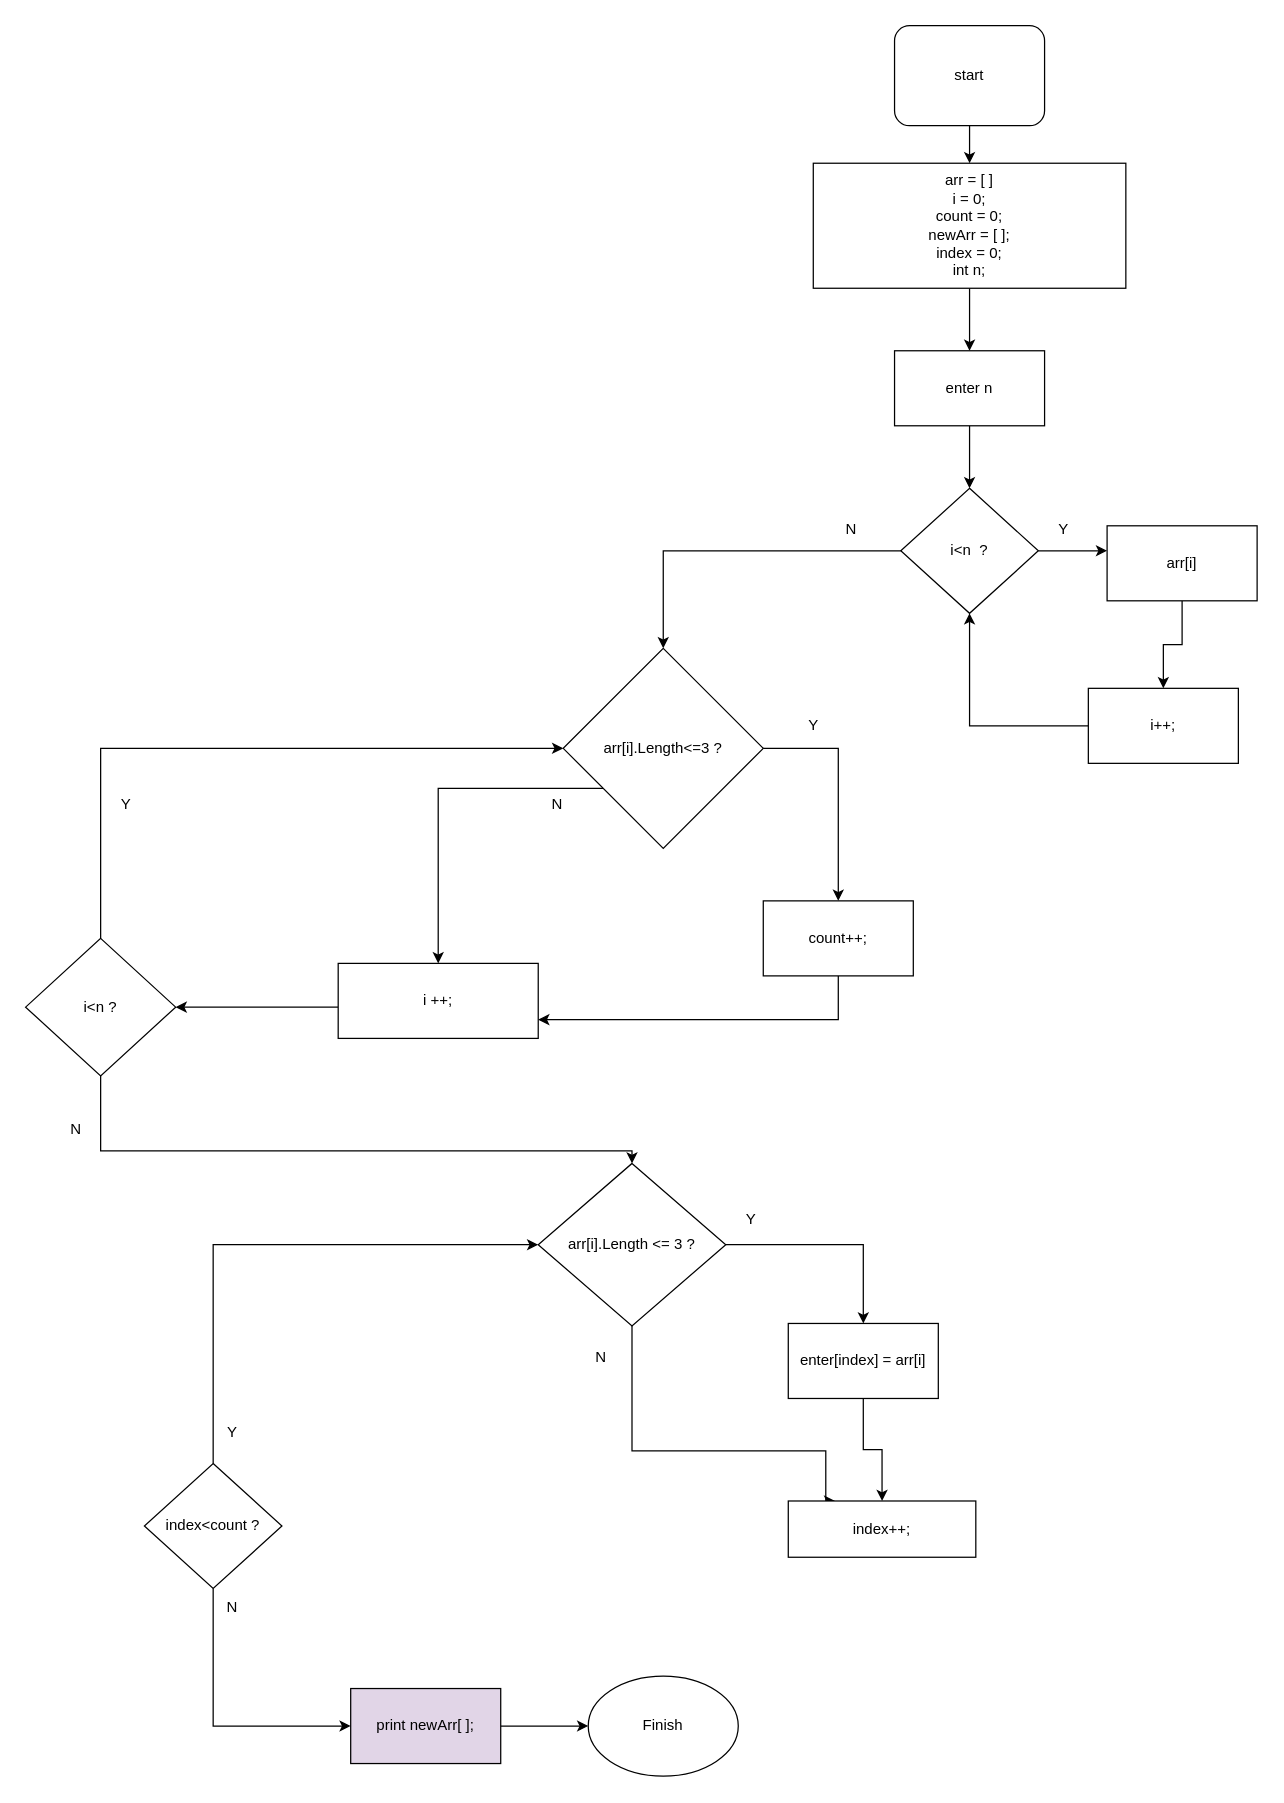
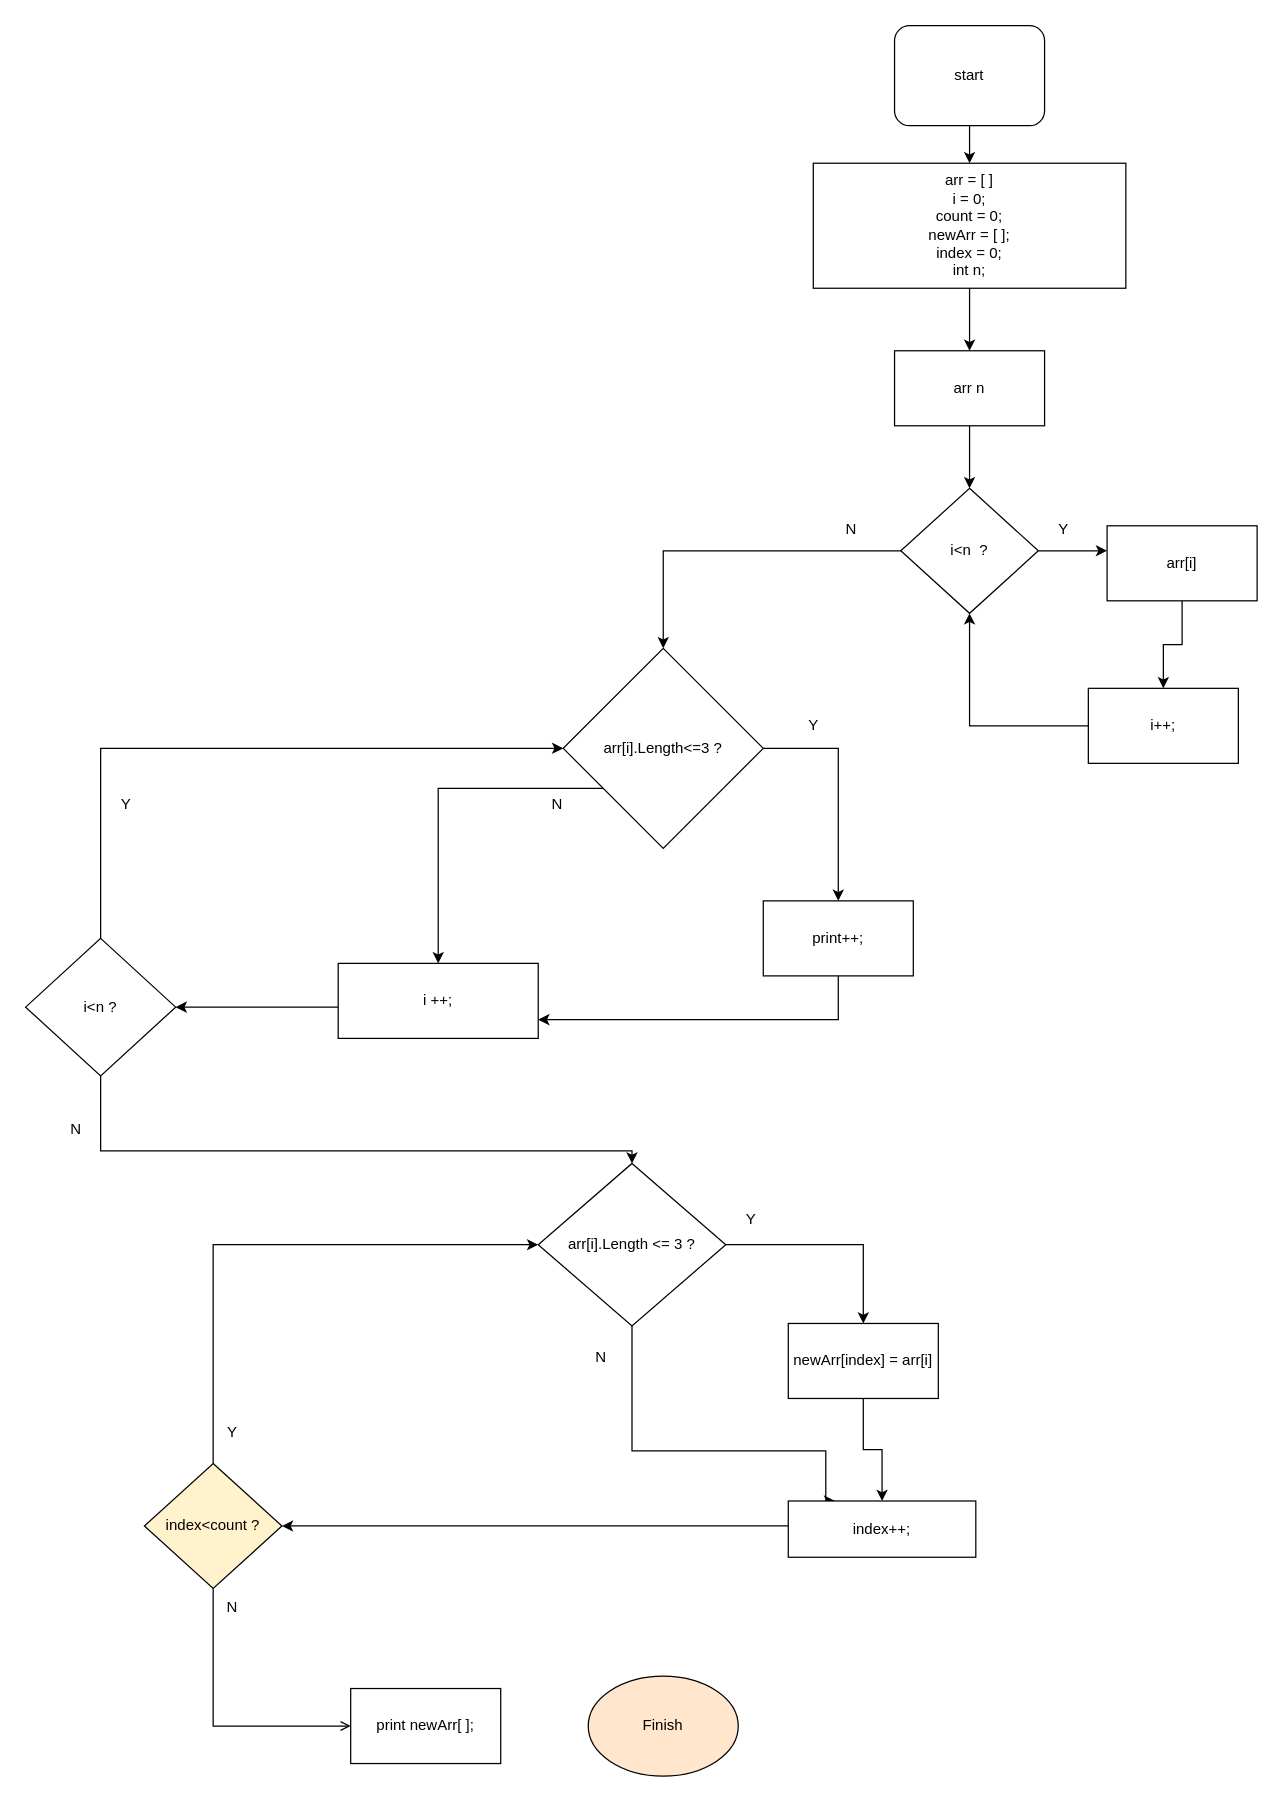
  <mxCell id="0" />
  <mxCell id="1" parent="0" />
  <mxCell id="2" style="edgeStyle=orthogonalEdgeStyle;rounded=0;orthogonalLoop=1;jettySize=auto;html=1;" edge="1" parent="1" source="3" target="5"><mxGeometry relative="1" as="geometry" /></mxCell>
  <mxCell id="3" value="start" style="whiteSpace=wrap;html=1;rounded=1;" vertex="1" parent="1"><mxGeometry x="715" y="20" width="120" height="80" as="geometry" /></mxCell>
  <mxCell id="4" style="edgeStyle=orthogonalEdgeStyle;rounded=0;orthogonalLoop=1;jettySize=auto;html=1;" edge="1" parent="1" source="5" target="24"><mxGeometry relative="1" as="geometry" /></mxCell>
  <mxCell id="5" value="arr = [ ]&lt;br&gt;i = 0;&lt;br&gt;count = 0;&lt;br&gt;newArr = [ ];&lt;br&gt;index = 0;&lt;br&gt;int n;" style="rounded=0;whiteSpace=wrap;html=1;" vertex="1" parent="1"><mxGeometry x="650" y="130" width="250" height="100" as="geometry" /></mxCell>
  <mxCell id="6" style="edgeStyle=orthogonalEdgeStyle;rounded=0;orthogonalLoop=1;jettySize=auto;html=1;" edge="1" parent="1" source="8" target="15"><mxGeometry relative="1" as="geometry"><Array as="points"><mxPoint x="670" y="598" /></Array></mxGeometry></mxCell>
  <mxCell id="7" style="edgeStyle=orthogonalEdgeStyle;rounded=0;orthogonalLoop=1;jettySize=auto;html=1;entryX=0.5;entryY=0;entryDx=0;entryDy=0;" edge="1" parent="1" source="8" target="13"><mxGeometry relative="1" as="geometry"><Array as="points"><mxPoint x="350" y="630" /></Array></mxGeometry></mxCell>
  <mxCell id="8" value="arr[i].Length&amp;lt;=3 ?" style="rhombus;whiteSpace=wrap;html=1;" vertex="1" parent="1"><mxGeometry x="450" y="518" width="160" height="160" as="geometry" /></mxCell>
  <mxCell id="9" style="edgeStyle=orthogonalEdgeStyle;rounded=0;orthogonalLoop=1;jettySize=auto;html=1;entryX=0.5;entryY=0;entryDx=0;entryDy=0;" edge="1" parent="1" source="11" target="17"><mxGeometry relative="1" as="geometry" /></mxCell>
  <mxCell id="10" style="edgeStyle=orthogonalEdgeStyle;rounded=0;orthogonalLoop=1;jettySize=auto;html=1;entryX=0.25;entryY=0;entryDx=0;entryDy=0;" edge="1" parent="1" source="11" target="19"><mxGeometry relative="1" as="geometry"><mxPoint x="660" y="1170" as="targetPoint" /><Array as="points"><mxPoint x="505" y="1160" /><mxPoint x="660" y="1160" /></Array></mxGeometry></mxCell>
  <mxCell id="11" value="arr[i].Length &amp;lt;= 3 ?" style="rhombus;whiteSpace=wrap;html=1;" vertex="1" parent="1"><mxGeometry x="430" y="930" width="150" height="130" as="geometry" /></mxCell>
  <mxCell id="12" style="edgeStyle=orthogonalEdgeStyle;rounded=0;orthogonalLoop=1;jettySize=auto;html=1;entryX=1;entryY=0.5;entryDx=0;entryDy=0;" edge="1" parent="1" source="13" target="34"><mxGeometry relative="1" as="geometry"><Array as="points"><mxPoint x="240" y="805" /><mxPoint x="240" y="805" /></Array></mxGeometry></mxCell>
  <mxCell id="13" value="i ++;" style="rounded=0;whiteSpace=wrap;html=1;" vertex="1" parent="1"><mxGeometry x="270" y="770" width="160" height="60" as="geometry" /></mxCell>
  <mxCell id="14" style="edgeStyle=orthogonalEdgeStyle;rounded=0;orthogonalLoop=1;jettySize=auto;html=1;" edge="1" parent="1" source="15" target="13"><mxGeometry relative="1" as="geometry"><Array as="points"><mxPoint x="670" y="815" /></Array></mxGeometry></mxCell>
- <mxCell id="15" value="count++;" style="rounded=0;whiteSpace=wrap;html=1;" vertex="1" parent="1"><mxGeometry x="610" y="720" width="120" height="60" as="geometry" /></mxCell>
+ <mxCell id="15" value="print++;" style="rounded=0;whiteSpace=wrap;html=1;" vertex="1" parent="1"><mxGeometry x="610" y="720" width="120" height="60" as="geometry" /></mxCell>
  <mxCell id="16" style="edgeStyle=orthogonalEdgeStyle;rounded=0;orthogonalLoop=1;jettySize=auto;html=1;" edge="1" parent="1" source="17" target="19"><mxGeometry relative="1" as="geometry" /></mxCell>
- <mxCell id="17" value="enter[index] = arr[i]" style="rounded=0;whiteSpace=wrap;html=1;" vertex="1" parent="1"><mxGeometry x="630" y="1058" width="120" height="60" as="geometry" /></mxCell>
+ <mxCell id="17" value="newArr[index] = arr[i]" style="rounded=0;whiteSpace=wrap;html=1;" vertex="1" parent="1"><mxGeometry x="630" y="1058" width="120" height="60" as="geometry" /></mxCell>
+ <mxCell id="18" style="edgeStyle=orthogonalEdgeStyle;rounded=0;orthogonalLoop=1;jettySize=auto;html=1;entryX=1;entryY=0.5;entryDx=0;entryDy=0;" edge="1" parent="1" source="19" target="41"><mxGeometry relative="1" as="geometry"><mxPoint x="260" y="1180" as="targetPoint" /><Array as="points"><mxPoint x="290" y="1220" /><mxPoint x="290" y="1220" /></Array></mxGeometry></mxCell>
  <mxCell id="19" value="index++;" style="rounded=0;whiteSpace=wrap;html=1;" vertex="1" parent="1"><mxGeometry x="630" y="1200" width="150" height="45" as="geometry" /></mxCell>
- <mxCell id="20" style="edgeStyle=orthogonalEdgeStyle;rounded=0;orthogonalLoop=1;jettySize=auto;html=1;" edge="1" parent="1" source="21" target="22"><mxGeometry relative="1" as="geometry" /></mxCell>
- <mxCell id="21" value="print newArr[ ];" style="rounded=0;whiteSpace=wrap;html=1;fillColor=#e1d5e7;" vertex="1" parent="1"><mxGeometry x="280" y="1350" width="120" height="60" as="geometry" /></mxCell>
- <mxCell id="22" value="Finish" style="ellipse;whiteSpace=wrap;html=1;" vertex="1" parent="1"><mxGeometry x="470" y="1340" width="120" height="80" as="geometry" /></mxCell>
+ <mxCell id="21" value="print newArr[ ];" style="rounded=0;whiteSpace=wrap;html=1;" vertex="1" parent="1"><mxGeometry x="280" y="1350" width="120" height="60" as="geometry" /></mxCell>
+ <mxCell id="22" value="Finish" style="ellipse;whiteSpace=wrap;html=1;fillColor=#ffe6cc;" vertex="1" parent="1"><mxGeometry x="470" y="1340" width="120" height="80" as="geometry" /></mxCell>
  <mxCell id="23" style="edgeStyle=orthogonalEdgeStyle;rounded=0;orthogonalLoop=1;jettySize=auto;html=1;" edge="1" parent="1" source="24" target="27"><mxGeometry relative="1" as="geometry" /></mxCell>
- <mxCell id="24" value="enter n" style="rounded=0;whiteSpace=wrap;html=1;" vertex="1" parent="1"><mxGeometry x="715" y="280" width="120" height="60" as="geometry" /></mxCell>
+ <mxCell id="24" value="arr n" style="rounded=0;whiteSpace=wrap;html=1;" vertex="1" parent="1"><mxGeometry x="715" y="280" width="120" height="60" as="geometry" /></mxCell>
  <mxCell id="25" style="edgeStyle=orthogonalEdgeStyle;rounded=0;orthogonalLoop=1;jettySize=auto;html=1;" edge="1" parent="1" source="27" target="29"><mxGeometry relative="1" as="geometry"><Array as="points"><mxPoint x="860" y="440" /><mxPoint x="860" y="440" /></Array></mxGeometry></mxCell>
  <mxCell id="26" style="edgeStyle=orthogonalEdgeStyle;rounded=0;orthogonalLoop=1;jettySize=auto;html=1;entryX=0.5;entryY=0;entryDx=0;entryDy=0;" edge="1" parent="1" source="27" target="8"><mxGeometry relative="1" as="geometry"><Array as="points"><mxPoint y="440" x="530" /></Array></mxGeometry></mxCell>
  <mxCell id="27" value="i&amp;lt;n&amp;nbsp; ?" style="rhombus;whiteSpace=wrap;html=1;" vertex="1" parent="1"><mxGeometry x="720" y="390" width="110" height="100" as="geometry" /></mxCell>
  <mxCell id="28" style="edgeStyle=orthogonalEdgeStyle;rounded=0;orthogonalLoop=1;jettySize=auto;html=1;" edge="1" parent="1" source="29" target="31"><mxGeometry relative="1" as="geometry" /></mxCell>
  <mxCell id="29" value="arr[i]" style="rounded=0;whiteSpace=wrap;html=1;" vertex="1" parent="1"><mxGeometry x="885" y="420" width="120" height="60" as="geometry" /></mxCell>
  <mxCell id="30" style="edgeStyle=orthogonalEdgeStyle;rounded=0;orthogonalLoop=1;jettySize=auto;html=1;entryX=0.5;entryY=1;entryDx=0;entryDy=0;" edge="1" parent="1" source="31" target="27"><mxGeometry relative="1" as="geometry" /></mxCell>
  <mxCell id="31" value="i++;" style="rounded=0;whiteSpace=wrap;html=1;" vertex="1" parent="1"><mxGeometry x="870" y="550" width="120" height="60" as="geometry" /></mxCell>
  <mxCell id="32" style="edgeStyle=orthogonalEdgeStyle;rounded=0;orthogonalLoop=1;jettySize=auto;html=1;entryX=0;entryY=0.5;entryDx=0;entryDy=0;" edge="1" parent="1" source="34" target="8"><mxGeometry relative="1" as="geometry"><Array as="points"><mxPoint x="80" y="598" /></Array></mxGeometry></mxCell>
  <mxCell id="33" style="edgeStyle=orthogonalEdgeStyle;rounded=0;orthogonalLoop=1;jettySize=auto;html=1;entryX=0.5;entryY=0;entryDx=0;entryDy=0;" edge="1" parent="1" source="34" target="11"><mxGeometry relative="1" as="geometry"><mxPoint x="410" y="950" as="targetPoint" /><Array as="points"><mxPoint x="80" y="920" /><mxPoint x="505" y="920" /></Array></mxGeometry></mxCell>
  <mxCell id="34" value="i&amp;lt;n ?" style="rhombus;whiteSpace=wrap;html=1;" vertex="1" parent="1"><mxGeometry x="20" y="750" width="120" height="110" as="geometry" /></mxCell>
  <mxCell id="35" value="Y" style="text;html=1;align=center;verticalAlign=middle;resizable=0;points=[];autosize=1;strokeColor=none;fillColor=none;" vertex="1" parent="1"><mxGeometry x="85" y="628" width="30" height="30" as="geometry" /></mxCell>
  <mxCell id="36" value="Y" style="text;html=1;align=center;verticalAlign=middle;resizable=0;points=[];autosize=1;strokeColor=none;fillColor=none;" vertex="1" parent="1"><mxGeometry x="635" y="565" width="30" height="30" as="geometry" /></mxCell>
  <mxCell id="37" value="Y" style="text;html=1;align=center;verticalAlign=middle;resizable=0;points=[];autosize=1;strokeColor=none;fillColor=none;" vertex="1" parent="1"><mxGeometry x="835" y="408" width="30" height="30" as="geometry" /></mxCell>
  <mxCell id="38" value="N" style="text;html=1;align=center;verticalAlign=middle;resizable=0;points=[];autosize=1;strokeColor=none;fillColor=none;" vertex="1" parent="1"><mxGeometry x="45" y="888" width="30" height="30" as="geometry" /></mxCell>
- <mxCell id="39" style="edgeStyle=orthogonalEdgeStyle;rounded=0;orthogonalLoop=1;jettySize=auto;html=1;entryX=0;entryY=0.5;entryDx=0;entryDy=0;" edge="1" parent="1" source="41" target="21"><mxGeometry relative="1" as="geometry"><mxPoint x="430" y="1360" as="targetPoint" /><Array as="points"><mxPoint x="170" y="1380" /></Array></mxGeometry></mxCell>
+ <mxCell id="39" style="edgeStyle=orthogonalEdgeStyle;rounded=0;orthogonalLoop=1;jettySize=auto;html=1;entryX=0;entryY=0.5;entryDx=0;entryDy=0;endArrow=open;" edge="1" parent="1" source="41" target="21"><mxGeometry relative="1" as="geometry"><mxPoint x="430" y="1360" as="targetPoint" /><Array as="points"><mxPoint x="170" y="1380" /></Array></mxGeometry></mxCell>
  <mxCell id="40" style="edgeStyle=orthogonalEdgeStyle;rounded=0;orthogonalLoop=1;jettySize=auto;html=1;" edge="1" parent="1" source="41" target="11"><mxGeometry relative="1" as="geometry"><Array as="points"><mxPoint x="170" y="995" /></Array></mxGeometry></mxCell>
- <mxCell id="41" value="index&amp;lt;count ?" style="rhombus;whiteSpace=wrap;html=1;" vertex="1" parent="1"><mxGeometry x="115" y="1170" width="110" height="100" as="geometry" /></mxCell>
+ <mxCell id="41" value="index&amp;lt;count ?" style="rhombus;whiteSpace=wrap;html=1;fillColor=#fff2cc;" vertex="1" parent="1"><mxGeometry x="115" y="1170" width="110" height="100" as="geometry" /></mxCell>
  <mxCell id="42" value="Y" style="text;html=1;align=center;verticalAlign=middle;resizable=0;points=[];autosize=1;strokeColor=none;fillColor=none;" vertex="1" parent="1"><mxGeometry x="170" y="1130" width="30" height="30" as="geometry" /></mxCell>
  <mxCell id="43" value="N" style="text;html=1;align=center;verticalAlign=middle;resizable=0;points=[];autosize=1;strokeColor=none;fillColor=none;" vertex="1" parent="1"><mxGeometry x="170" y="1270" width="30" height="30" as="geometry" /></mxCell>
  <mxCell id="44" value="N" style="text;html=1;align=center;verticalAlign=middle;resizable=0;points=[];autosize=1;strokeColor=none;fillColor=none;" vertex="1" parent="1"><mxGeometry x="430" y="628" width="30" height="30" as="geometry" /></mxCell>
  <mxCell id="45" value="Y" style="text;html=1;align=center;verticalAlign=middle;resizable=0;points=[];autosize=1;strokeColor=none;fillColor=none;" vertex="1" parent="1"><mxGeometry x="585" y="960" width="30" height="30" as="geometry" /></mxCell>
  <mxCell id="46" value="N" style="text;html=1;align=center;verticalAlign=middle;resizable=0;points=[];autosize=1;strokeColor=none;fillColor=none;" vertex="1" parent="1"><mxGeometry x="465" y="1070" width="30" height="30" as="geometry" /></mxCell>
  <mxCell id="47" value="N" style="text;html=1;align=center;verticalAlign=middle;resizable=0;points=[];autosize=1;strokeColor=none;fillColor=none;" vertex="1" parent="1"><mxGeometry x="665" y="408" width="30" height="30" as="geometry" /></mxCell>
